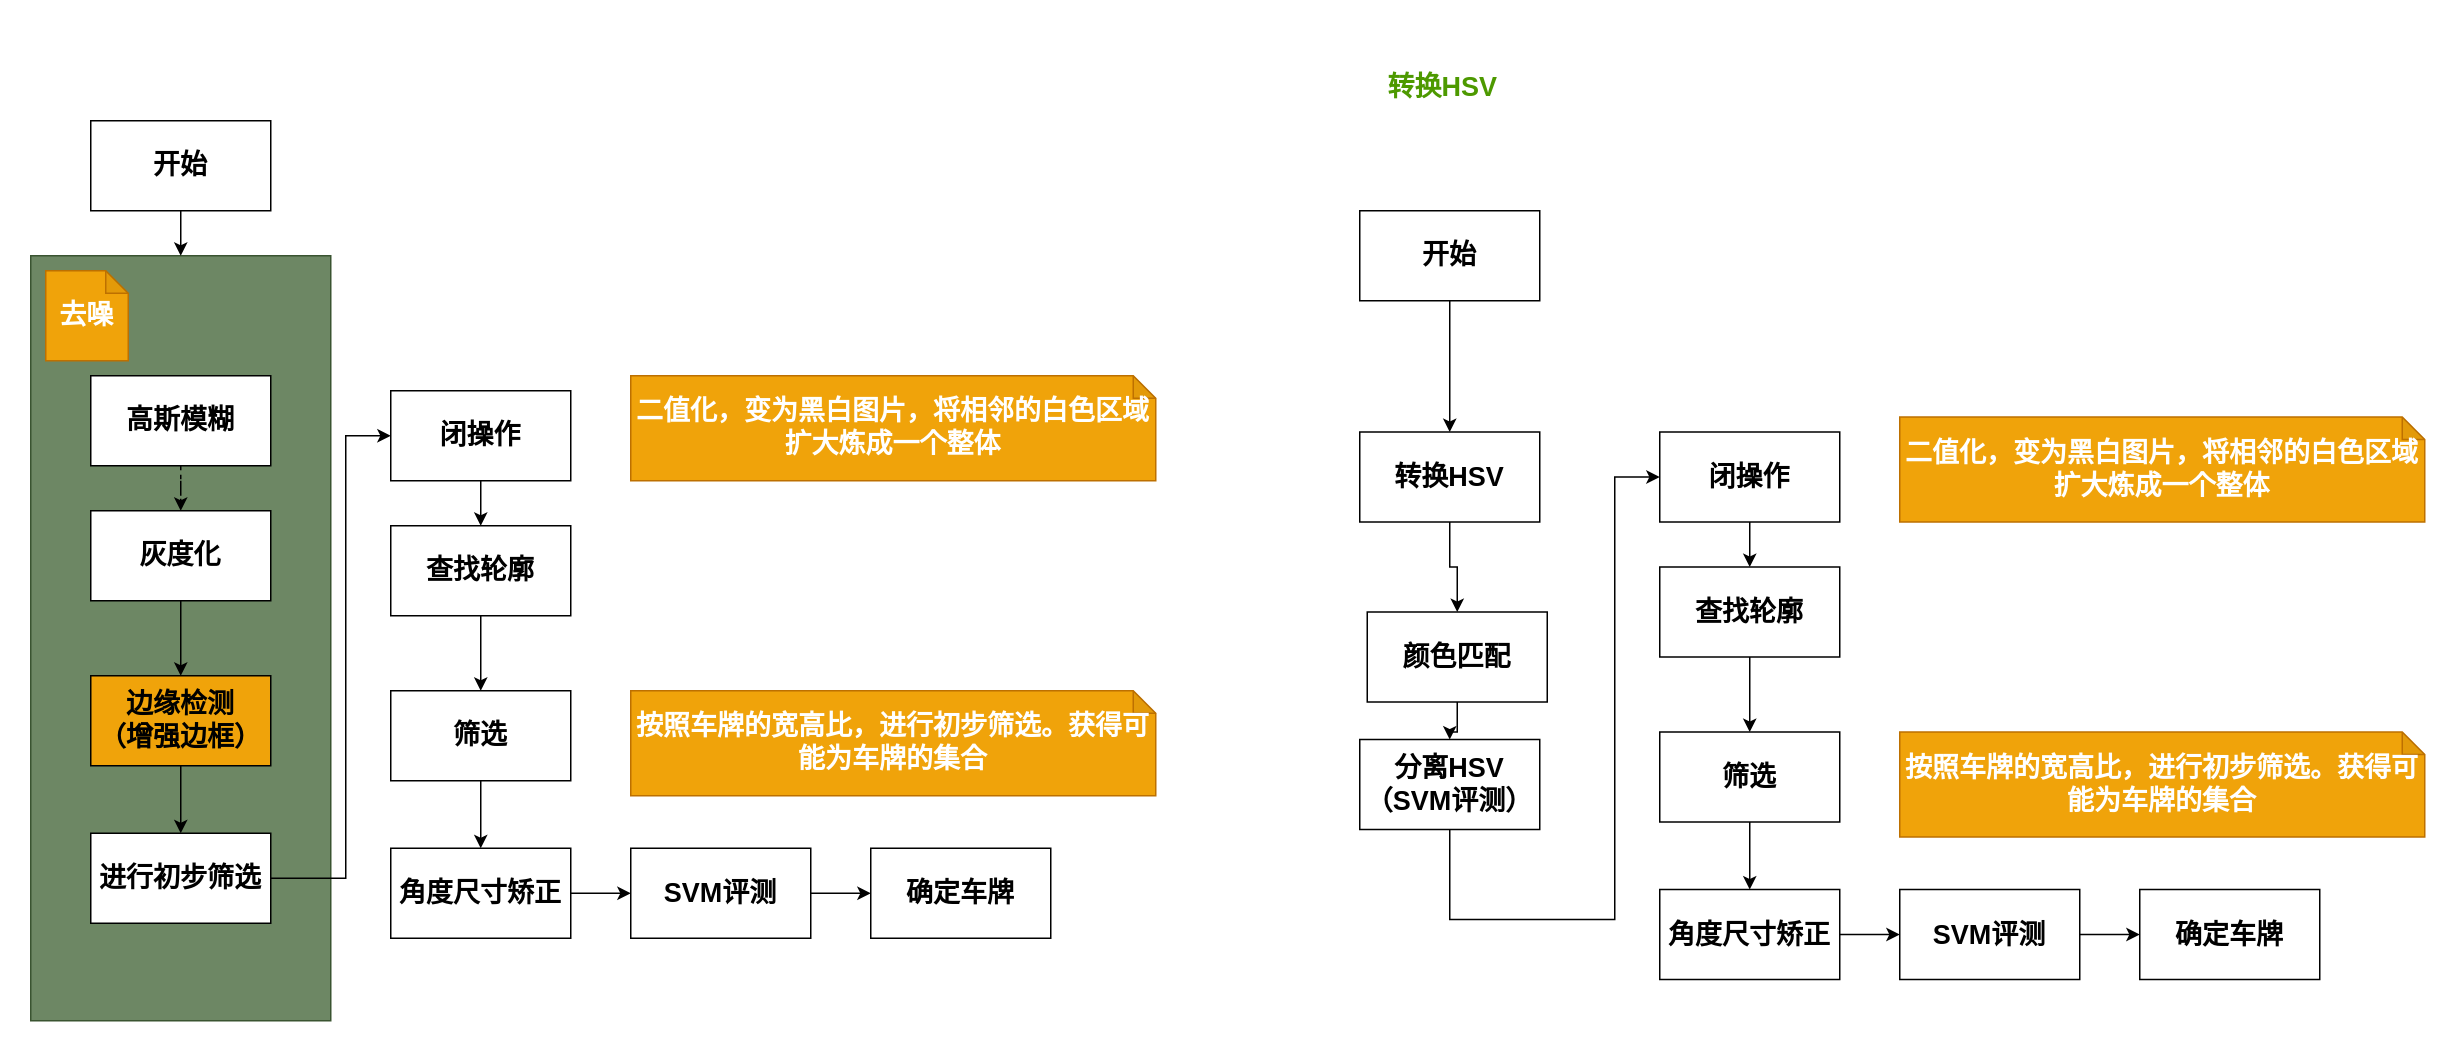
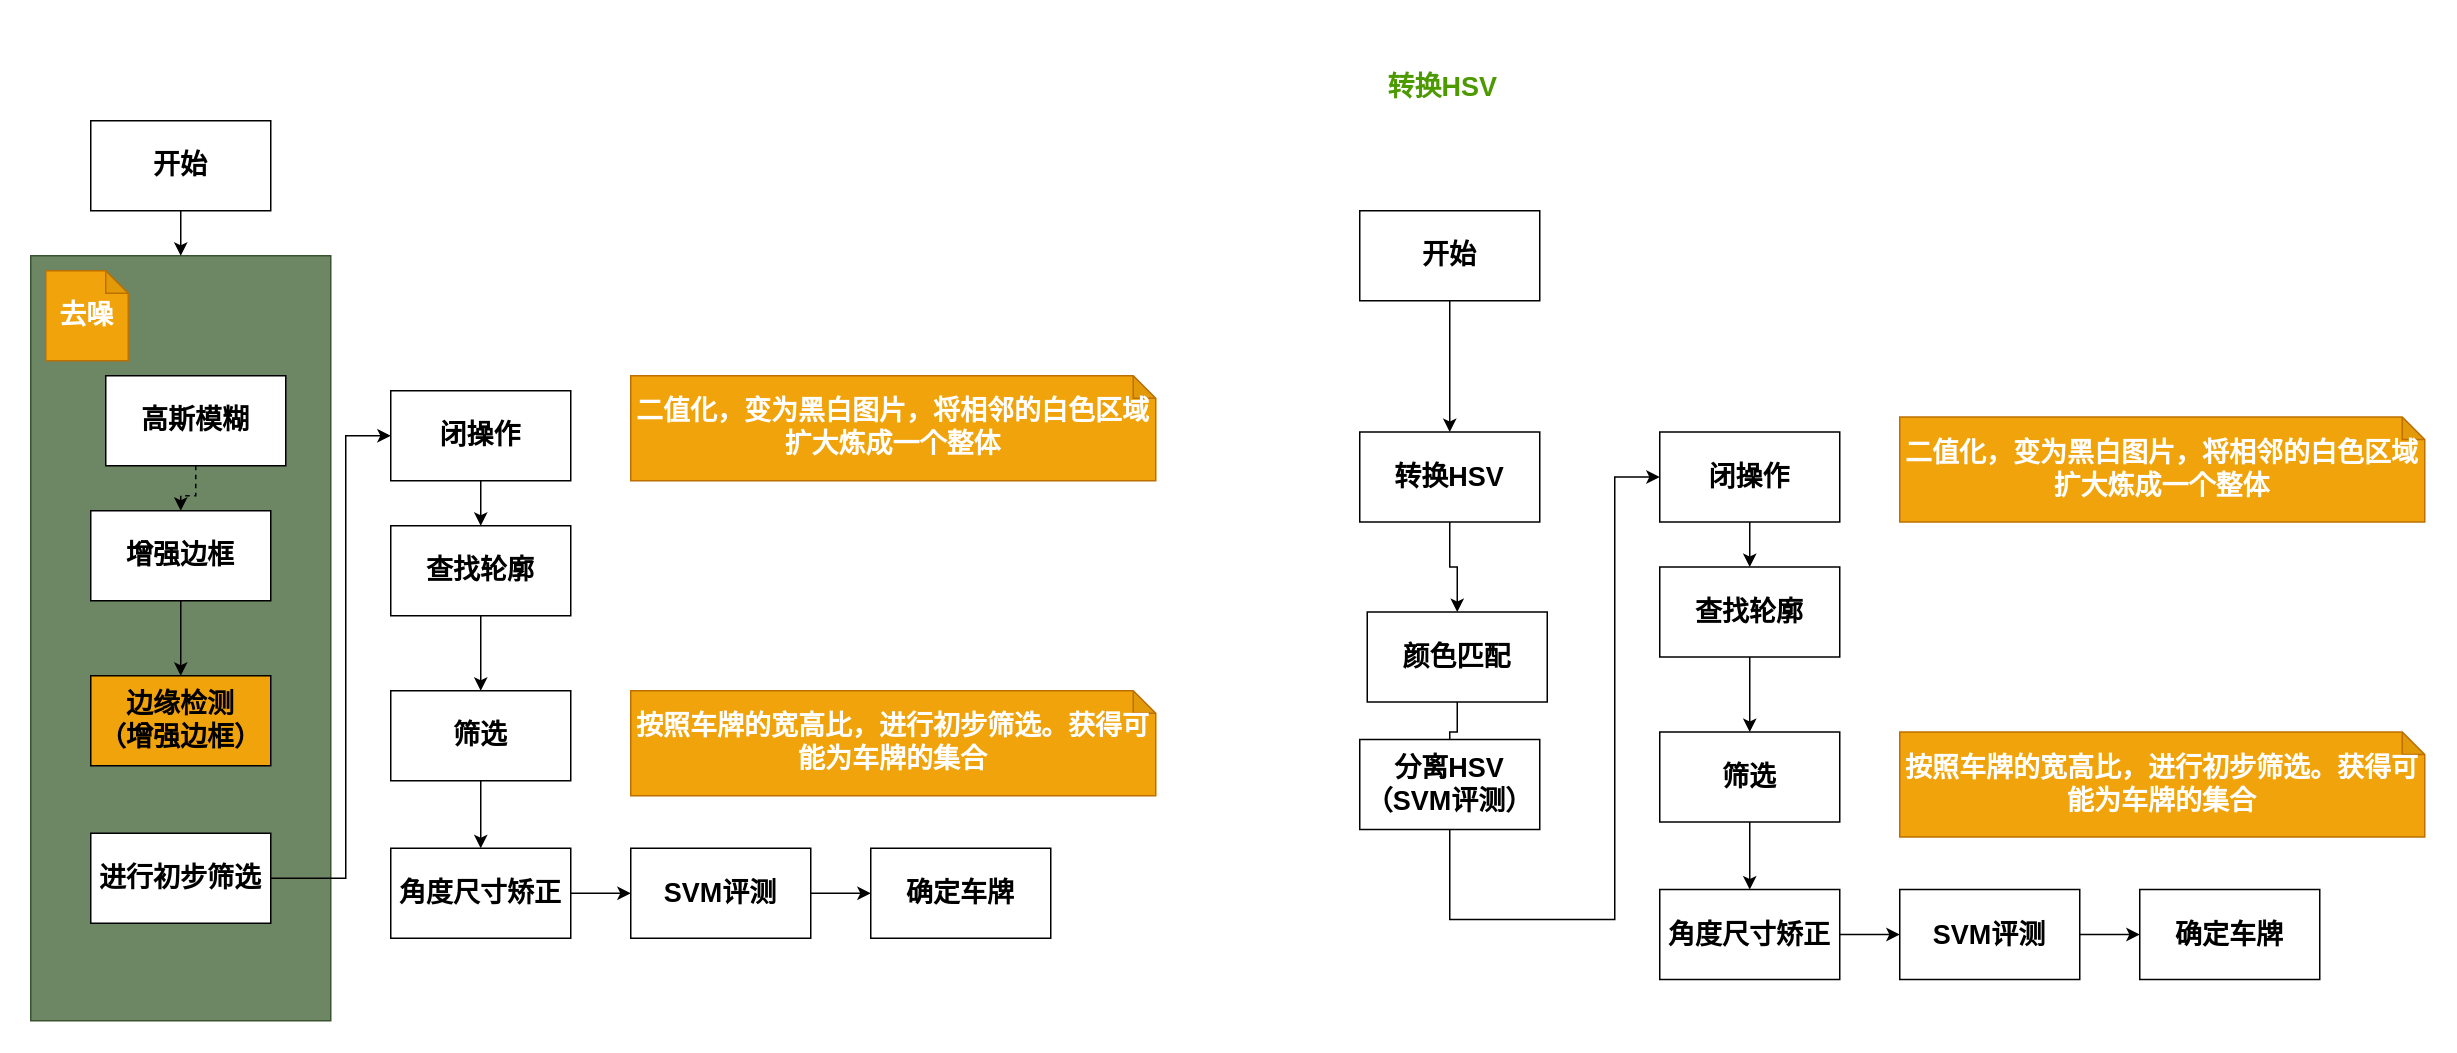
  <mxCell id="0" />
  <mxCell id="1" parent="0" />
  <mxCell id="2" value="" style="group" vertex="1" connectable="0" parent="1"><mxGeometry y="20" width="750" height="660" as="geometry" x="20" /></mxCell>
  <mxCell id="3" value="&lt;b&gt;&lt;font style=&quot;font-size: 18px&quot;&gt;开始&lt;/font&gt;&lt;/b&gt;" style="rounded=0;whiteSpace=wrap;html=1;" vertex="1" parent="2"><mxGeometry x="40" y="60" width="120" height="60" as="geometry" /></mxCell>
  <mxCell id="4" value="" style="rounded=0;whiteSpace=wrap;html=1;fillColor=#6d8764;strokeColor=#3A5431;fontColor=#ffffff;" vertex="1" parent="2"><mxGeometry y="150" width="200" height="510" as="geometry" /></mxCell>
  <mxCell id="5" style="edgeStyle=orthogonalEdgeStyle;rounded=0;orthogonalLoop=1;jettySize=auto;html=1;entryX=0.5;entryY=0;entryDx=0;entryDy=0;" edge="1" parent="2" source="3" target="4"><mxGeometry relative="1" as="geometry" /></mxCell>
- <mxCell id="6" value="&lt;b&gt;&lt;font style=&quot;font-size: 18px&quot;&gt;高斯模糊&lt;/font&gt;&lt;/b&gt;" style="rounded=0;whiteSpace=wrap;html=1;" vertex="1" parent="2"><mxGeometry x="40" y="230" width="120" height="60" as="geometry" /></mxCell>
- <mxCell id="7" value="&lt;b&gt;&lt;font style=&quot;font-size: 18px&quot;&gt;灰度化&lt;/font&gt;&lt;/b&gt;" style="rounded=0;whiteSpace=wrap;html=1;" vertex="1" parent="2"><mxGeometry x="40" y="320" width="120" height="60" as="geometry" /></mxCell>
+ <mxCell id="6" value="&lt;b&gt;&lt;font style=&quot;font-size: 18px&quot;&gt;高斯模糊&lt;/font&gt;&lt;/b&gt;" style="rounded=0;whiteSpace=wrap;html=1;" vertex="1" parent="2"><mxGeometry x="50" y="230" width="120" height="60" as="geometry" /></mxCell>
+ <mxCell id="7" value="&lt;b&gt;&lt;font style=&quot;font-size: 18px&quot;&gt;增强边框&lt;/font&gt;&lt;/b&gt;" style="rounded=0;whiteSpace=wrap;html=1;" vertex="1" parent="2"><mxGeometry x="40" y="320" width="120" height="60" as="geometry" /></mxCell>
  <mxCell id="8" style="edgeStyle=orthogonalEdgeStyle;rounded=0;orthogonalLoop=1;jettySize=auto;html=1;entryX=0.5;entryY=0;entryDx=0;entryDy=0;dashed=1;" edge="1" parent="2" source="6" target="7"><mxGeometry relative="1" as="geometry" /></mxCell>
  <mxCell id="9" value="&lt;b&gt;&lt;font style=&quot;font-size: 18px&quot;&gt;边缘检测&lt;br&gt;（增强边框）&lt;br&gt;&lt;/font&gt;&lt;/b&gt;" style="rounded=0;whiteSpace=wrap;html=1;fillColor=#f0a30a;" vertex="1" parent="2"><mxGeometry x="40" y="430" width="120" height="60" as="geometry" /></mxCell>
  <mxCell id="10" style="edgeStyle=orthogonalEdgeStyle;rounded=0;orthogonalLoop=1;jettySize=auto;html=1;" edge="1" parent="2" source="7" target="9"><mxGeometry relative="1" as="geometry" /></mxCell>
  <mxCell id="11" value="&lt;b&gt;&lt;font style=&quot;font-size: 18px&quot;&gt;进行初步筛选&lt;/font&gt;&lt;/b&gt;" style="rounded=0;whiteSpace=wrap;html=1;" vertex="1" parent="2"><mxGeometry x="40" y="535" width="120" height="60" as="geometry" /></mxCell>
- <mxCell id="12" style="edgeStyle=orthogonalEdgeStyle;rounded=0;orthogonalLoop=1;jettySize=auto;html=1;" edge="1" parent="2" source="9" target="11"><mxGeometry relative="1" as="geometry" /></mxCell>
  <mxCell id="13" value="&lt;b&gt;&lt;font style=&quot;font-size: 18px&quot;&gt;去噪&lt;/font&gt;&lt;/b&gt;" style="shape=note;whiteSpace=wrap;html=1;backgroundOutline=1;darkOpacity=0.05;size=15;fillColor=#f0a30a;strokeColor=#BD7000;fontColor=#ffffff;" vertex="1" parent="2"><mxGeometry x="10" y="160" width="55" height="60" as="geometry" /></mxCell>
  <mxCell id="14" value="&lt;b&gt;&lt;font style=&quot;font-size: 18px&quot;&gt;闭操作&lt;/font&gt;&lt;/b&gt;" style="rounded=0;whiteSpace=wrap;html=1;" vertex="1" parent="2"><mxGeometry x="240" y="240" width="120" height="60" as="geometry" /></mxCell>
  <mxCell id="15" style="edgeStyle=orthogonalEdgeStyle;rounded=0;orthogonalLoop=1;jettySize=auto;html=1;entryX=0;entryY=0.5;entryDx=0;entryDy=0;" edge="1" parent="2" source="11" target="14"><mxGeometry relative="1" as="geometry"><Array as="points"><mxPoint x="210" y="565" /><mxPoint x="210" y="270" /></Array></mxGeometry></mxCell>
  <mxCell id="16" value="&lt;b&gt;&lt;font style=&quot;font-size: 18px&quot;&gt;查找轮廓&lt;/font&gt;&lt;/b&gt;" style="rounded=0;whiteSpace=wrap;html=1;" vertex="1" parent="2"><mxGeometry x="240" y="330" width="120" height="60" as="geometry" /></mxCell>
  <mxCell id="17" style="edgeStyle=orthogonalEdgeStyle;rounded=0;orthogonalLoop=1;jettySize=auto;html=1;entryX=0.5;entryY=0;entryDx=0;entryDy=0;" edge="1" parent="2" source="14" target="16"><mxGeometry relative="1" as="geometry" /></mxCell>
  <mxCell id="18" value="&lt;b&gt;&lt;font style=&quot;font-size: 18px&quot;&gt;筛选&lt;/font&gt;&lt;/b&gt;" style="rounded=0;whiteSpace=wrap;html=1;" vertex="1" parent="2"><mxGeometry x="240" y="440" width="120" height="60" as="geometry" /></mxCell>
  <mxCell id="19" style="edgeStyle=orthogonalEdgeStyle;rounded=0;orthogonalLoop=1;jettySize=auto;html=1;entryX=0.5;entryY=0;entryDx=0;entryDy=0;" edge="1" parent="2" source="16" target="18"><mxGeometry relative="1" as="geometry" /></mxCell>
  <mxCell id="20" value="&lt;b&gt;&lt;font style=&quot;font-size: 18px&quot;&gt;角度尺寸矫正&lt;/font&gt;&lt;/b&gt;" style="rounded=0;whiteSpace=wrap;html=1;" vertex="1" parent="2"><mxGeometry x="240" y="545" width="120" height="60" as="geometry" /></mxCell>
  <mxCell id="21" style="edgeStyle=orthogonalEdgeStyle;rounded=0;orthogonalLoop=1;jettySize=auto;html=1;entryX=0.5;entryY=0;entryDx=0;entryDy=0;" edge="1" parent="2" source="18" target="20"><mxGeometry relative="1" as="geometry" /></mxCell>
  <mxCell id="22" value="&lt;span style=&quot;font-size: 18px&quot;&gt;&lt;b&gt;确定车牌&lt;/b&gt;&lt;/span&gt;" style="rounded=0;whiteSpace=wrap;html=1;" vertex="1" parent="2"><mxGeometry x="560" y="545" width="120" height="60" as="geometry" /></mxCell>
  <mxCell id="23" style="edgeStyle=orthogonalEdgeStyle;rounded=0;orthogonalLoop=1;jettySize=auto;html=1;" edge="1" parent="2" source="24" target="22"><mxGeometry relative="1" as="geometry" /></mxCell>
  <mxCell id="24" value="&lt;b&gt;&lt;font style=&quot;font-size: 18px&quot;&gt;SVM评测&lt;/font&gt;&lt;/b&gt;" style="rounded=0;whiteSpace=wrap;html=1;" vertex="1" parent="2"><mxGeometry x="400" y="545" width="120" height="60" as="geometry" /></mxCell>
  <mxCell id="25" style="edgeStyle=orthogonalEdgeStyle;rounded=0;orthogonalLoop=1;jettySize=auto;html=1;entryX=0;entryY=0.5;entryDx=0;entryDy=0;" edge="1" parent="2" source="20" target="24"><mxGeometry relative="1" as="geometry" /></mxCell>
  <mxCell id="26" value="&lt;b&gt;&lt;font style=&quot;font-size: 18px&quot;&gt;二值化，变为黑白图片，将相邻的白色区域扩大炼成一个整体&lt;/font&gt;&lt;/b&gt;" style="shape=note;whiteSpace=wrap;html=1;backgroundOutline=1;darkOpacity=0.05;size=15;fillColor=#f0a30a;strokeColor=#BD7000;fontColor=#ffffff;" vertex="1" parent="2"><mxGeometry x="400" y="230" width="350" height="70" as="geometry" /></mxCell>
  <mxCell id="27" value="&lt;b&gt;&lt;font style=&quot;font-size: 18px&quot;&gt;按照车牌的宽高比，进行初步筛选。获得可能为车牌的集合&lt;/font&gt;&lt;/b&gt;" style="shape=note;whiteSpace=wrap;html=1;backgroundOutline=1;darkOpacity=0.05;size=15;fillColor=#f0a30a;strokeColor=#BD7000;fontColor=#ffffff;" vertex="1" parent="2"><mxGeometry x="400" y="440" width="350" height="70" as="geometry" /></mxCell>
  <mxCell id="28" value="" style="group" vertex="1" connectable="0" parent="1"><mxGeometry x="906" y="47.5" width="710" height="605" as="geometry" /></mxCell>
  <mxCell id="29" value="&lt;font color=&quot;#4d9900&quot;&gt;&lt;span style=&quot;font-size: 18px&quot;&gt;&lt;b&gt;转换HSV&lt;/b&gt;&lt;/span&gt;&lt;/font&gt;" style="text;html=1;align=center;verticalAlign=middle;resizable=0;points=[];autosize=1;" vertex="1" parent="28"><mxGeometry x="10" width="90" height="20" as="geometry" /></mxCell>
  <mxCell id="30" value="&lt;b&gt;&lt;font style=&quot;font-size: 18px&quot;&gt;开始&lt;/font&gt;&lt;/b&gt;" style="rounded=0;whiteSpace=wrap;html=1;" vertex="1" parent="28"><mxGeometry y="92.5" width="120" height="60" as="geometry" /></mxCell>
  <mxCell id="31" value="&lt;b&gt;&lt;font style=&quot;font-size: 18px&quot;&gt;转换HSV&lt;/font&gt;&lt;/b&gt;" style="rounded=0;whiteSpace=wrap;html=1;" vertex="1" parent="28"><mxGeometry y="240" width="120" height="60" as="geometry" /></mxCell>
  <mxCell id="32" style="edgeStyle=orthogonalEdgeStyle;rounded=0;orthogonalLoop=1;jettySize=auto;html=1;entryX=0.5;entryY=0;entryDx=0;entryDy=0;" edge="1" parent="28" source="30" target="31"><mxGeometry relative="1" as="geometry" /></mxCell>
  <mxCell id="33" value="&lt;b&gt;&lt;font style=&quot;font-size: 18px&quot;&gt;颜色匹配&lt;br&gt;&lt;/font&gt;&lt;/b&gt;" style="rounded=0;whiteSpace=wrap;html=1;" vertex="1" parent="28"><mxGeometry x="5" y="360" width="120" height="60" as="geometry" /></mxCell>
  <mxCell id="34" style="edgeStyle=orthogonalEdgeStyle;rounded=0;orthogonalLoop=1;jettySize=auto;html=1;" edge="1" parent="28" source="31" target="33"><mxGeometry relative="1" as="geometry" /></mxCell>
  <mxCell id="35" value="&lt;b&gt;&lt;font style=&quot;font-size: 18px&quot;&gt;分离HSV&lt;br&gt;（SVM评测）&lt;br&gt;&lt;/font&gt;&lt;/b&gt;" style="rounded=0;whiteSpace=wrap;html=1;" vertex="1" parent="28"><mxGeometry y="445" width="120" height="60" as="geometry" /></mxCell>
- <mxCell id="36" style="edgeStyle=orthogonalEdgeStyle;rounded=0;orthogonalLoop=1;jettySize=auto;html=1;" edge="1" parent="28" source="33" target="35"><mxGeometry relative="1" as="geometry" /></mxCell>
+ <mxCell id="36" style="edgeStyle=orthogonalEdgeStyle;rounded=0;orthogonalLoop=1;jettySize=auto;html=1;endArrow=none;" edge="1" parent="28" source="33" target="35"><mxGeometry relative="1" as="geometry" /></mxCell>
  <mxCell id="37" value="&lt;b&gt;&lt;font style=&quot;font-size: 18px&quot;&gt;闭操作&lt;/font&gt;&lt;/b&gt;" style="rounded=0;whiteSpace=wrap;html=1;" vertex="1" parent="28"><mxGeometry x="200" y="240" width="120" height="60" as="geometry" /></mxCell>
  <mxCell id="38" style="edgeStyle=orthogonalEdgeStyle;rounded=0;orthogonalLoop=1;jettySize=auto;html=1;entryX=0;entryY=0.5;entryDx=0;entryDy=0;" edge="1" parent="28" source="35" target="37"><mxGeometry relative="1" as="geometry"><Array as="points"><mxPoint x="170" y="565" /><mxPoint x="170" y="270" /></Array></mxGeometry></mxCell>
  <mxCell id="39" value="&lt;b&gt;&lt;font style=&quot;font-size: 18px&quot;&gt;查找轮廓&lt;/font&gt;&lt;/b&gt;" style="rounded=0;whiteSpace=wrap;html=1;" vertex="1" parent="28"><mxGeometry x="200" y="330" width="120" height="60" as="geometry" /></mxCell>
  <mxCell id="40" style="edgeStyle=orthogonalEdgeStyle;rounded=0;orthogonalLoop=1;jettySize=auto;html=1;entryX=0.5;entryY=0;entryDx=0;entryDy=0;" edge="1" parent="28" source="37" target="39"><mxGeometry relative="1" as="geometry" /></mxCell>
  <mxCell id="41" value="&lt;b&gt;&lt;font style=&quot;font-size: 18px&quot;&gt;筛选&lt;/font&gt;&lt;/b&gt;" style="rounded=0;whiteSpace=wrap;html=1;" vertex="1" parent="28"><mxGeometry x="200" y="440" width="120" height="60" as="geometry" /></mxCell>
  <mxCell id="42" style="edgeStyle=orthogonalEdgeStyle;rounded=0;orthogonalLoop=1;jettySize=auto;html=1;entryX=0.5;entryY=0;entryDx=0;entryDy=0;" edge="1" parent="28" source="39" target="41"><mxGeometry relative="1" as="geometry" /></mxCell>
  <mxCell id="43" value="&lt;b&gt;&lt;font style=&quot;font-size: 18px&quot;&gt;角度尺寸矫正&lt;/font&gt;&lt;/b&gt;" style="rounded=0;whiteSpace=wrap;html=1;" vertex="1" parent="28"><mxGeometry x="200" y="545" width="120" height="60" as="geometry" /></mxCell>
  <mxCell id="44" style="edgeStyle=orthogonalEdgeStyle;rounded=0;orthogonalLoop=1;jettySize=auto;html=1;entryX=0.5;entryY=0;entryDx=0;entryDy=0;" edge="1" parent="28" source="41" target="43"><mxGeometry relative="1" as="geometry" /></mxCell>
  <mxCell id="45" value="&lt;span style=&quot;font-size: 18px&quot;&gt;&lt;b&gt;确定车牌&lt;/b&gt;&lt;/span&gt;" style="rounded=0;whiteSpace=wrap;html=1;" vertex="1" parent="28"><mxGeometry x="520" y="545" width="120" height="60" as="geometry" /></mxCell>
  <mxCell id="46" style="edgeStyle=orthogonalEdgeStyle;rounded=0;orthogonalLoop=1;jettySize=auto;html=1;" edge="1" parent="28" source="47" target="45"><mxGeometry relative="1" as="geometry" /></mxCell>
  <mxCell id="47" value="&lt;b&gt;&lt;font style=&quot;font-size: 18px&quot;&gt;SVM评测&lt;/font&gt;&lt;/b&gt;" style="rounded=0;whiteSpace=wrap;html=1;" vertex="1" parent="28"><mxGeometry x="360" y="545" width="120" height="60" as="geometry" /></mxCell>
  <mxCell id="48" style="edgeStyle=orthogonalEdgeStyle;rounded=0;orthogonalLoop=1;jettySize=auto;html=1;entryX=0;entryY=0.5;entryDx=0;entryDy=0;" edge="1" parent="28" source="43" target="47"><mxGeometry relative="1" as="geometry" /></mxCell>
  <mxCell id="49" value="&lt;b&gt;&lt;font style=&quot;font-size: 18px&quot;&gt;二值化，变为黑白图片，将相邻的白色区域扩大炼成一个整体&lt;/font&gt;&lt;/b&gt;" style="shape=note;whiteSpace=wrap;html=1;backgroundOutline=1;darkOpacity=0.05;size=15;fillColor=#f0a30a;strokeColor=#BD7000;fontColor=#ffffff;" vertex="1" parent="28"><mxGeometry x="360" y="230" width="350" height="70" as="geometry" /></mxCell>
  <mxCell id="50" value="&lt;b&gt;&lt;font style=&quot;font-size: 18px&quot;&gt;按照车牌的宽高比，进行初步筛选。获得可能为车牌的集合&lt;/font&gt;&lt;/b&gt;" style="shape=note;whiteSpace=wrap;html=1;backgroundOutline=1;darkOpacity=0.05;size=15;fillColor=#f0a30a;strokeColor=#BD7000;fontColor=#ffffff;" vertex="1" parent="28"><mxGeometry x="360" y="440" width="350" height="70" as="geometry" /></mxCell>
